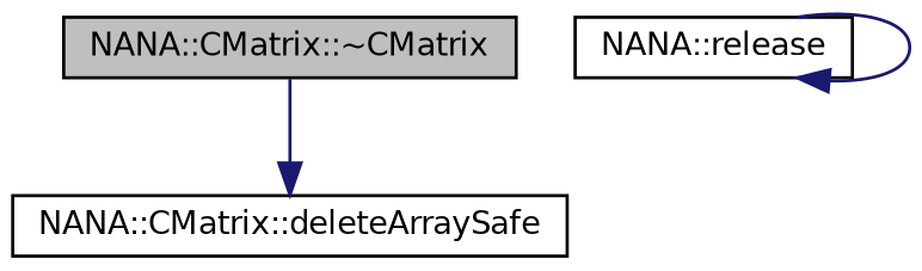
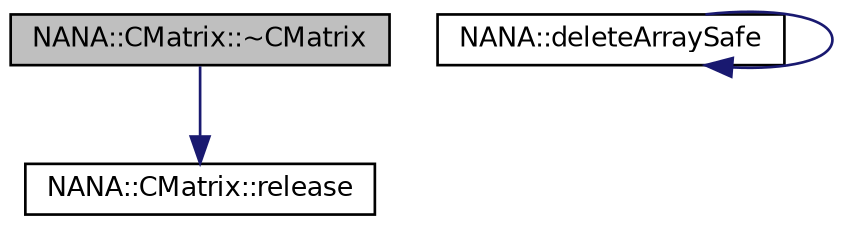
  digraph {
    rankdir=TB
    node [color=black fillcolor=white fontname=Helvetica fontsize=10 shape=record style=filled]
    edge [color=midnightblue fontname=Helvetica fontsize=10 labelfontname=Helvetica labelfontsize=10 style=solid]
    n1 [fillcolor=grey75 fontcolor=black height=0.2 label="NANA::CMatrix::~CMatrix" width=0.4]
-   n2 [height=0.2 label="NANA::CMatrix::deleteArraySafe" width=0.4]
-   n3 [height=0.2 label="NANA::release" width=0.4]
+   n2 [height=0.2 label="NANA::CMatrix::release" width=0.4]
+   n3 [height=0.2 label="NANA::deleteArraySafe" width=0.4]
    n1 -> n2
    n3 -> n3
  }
